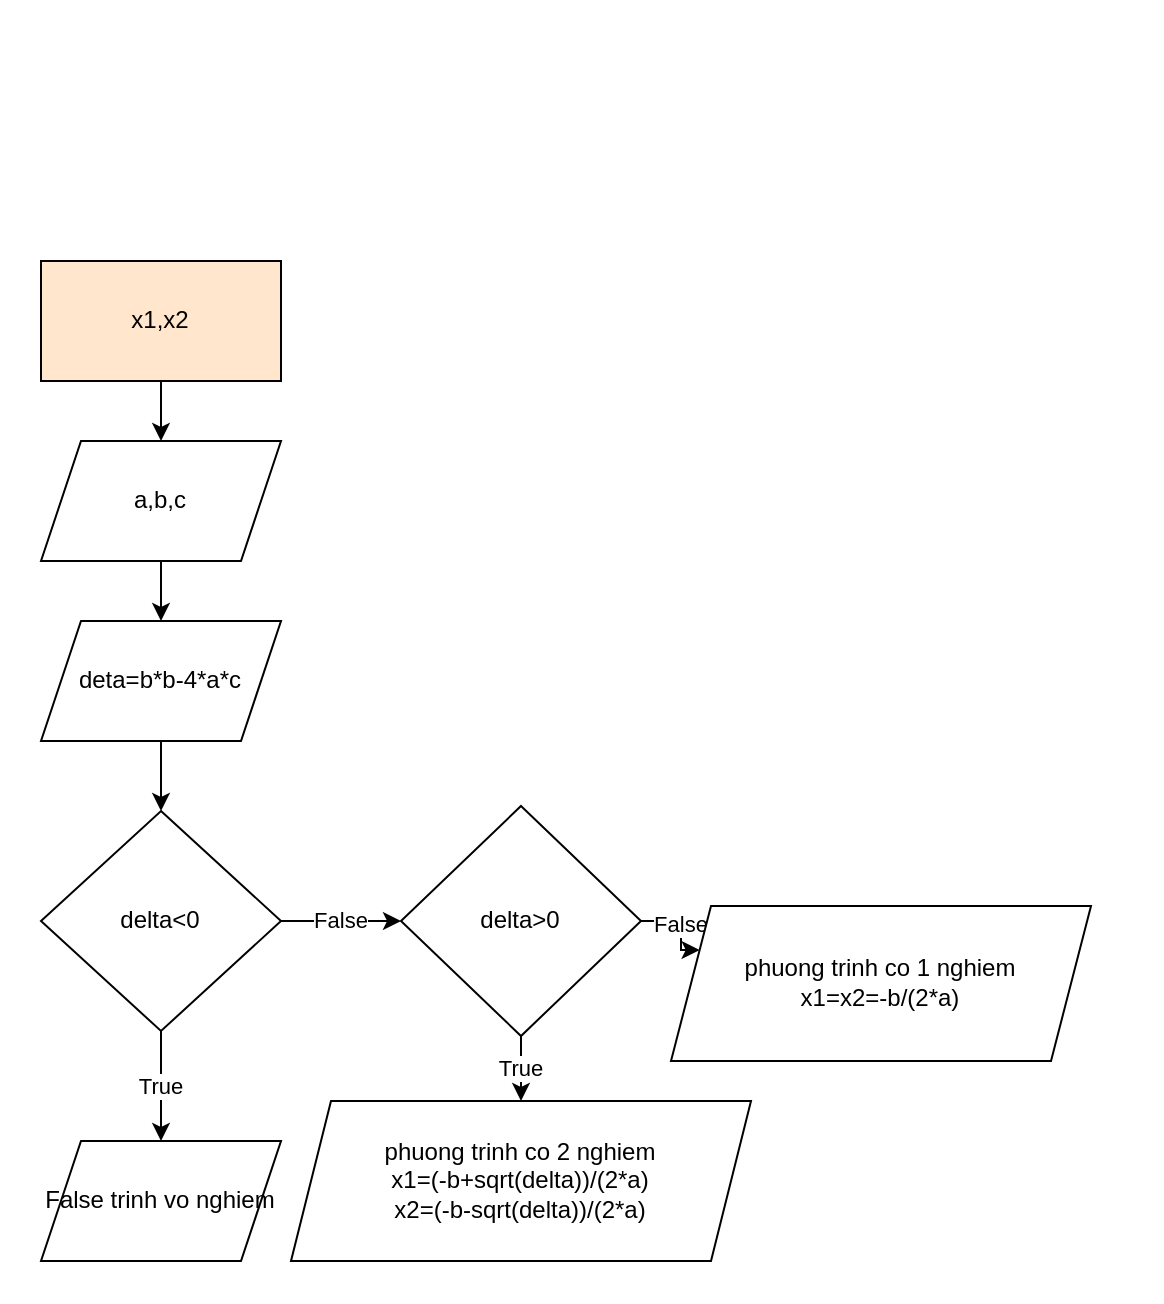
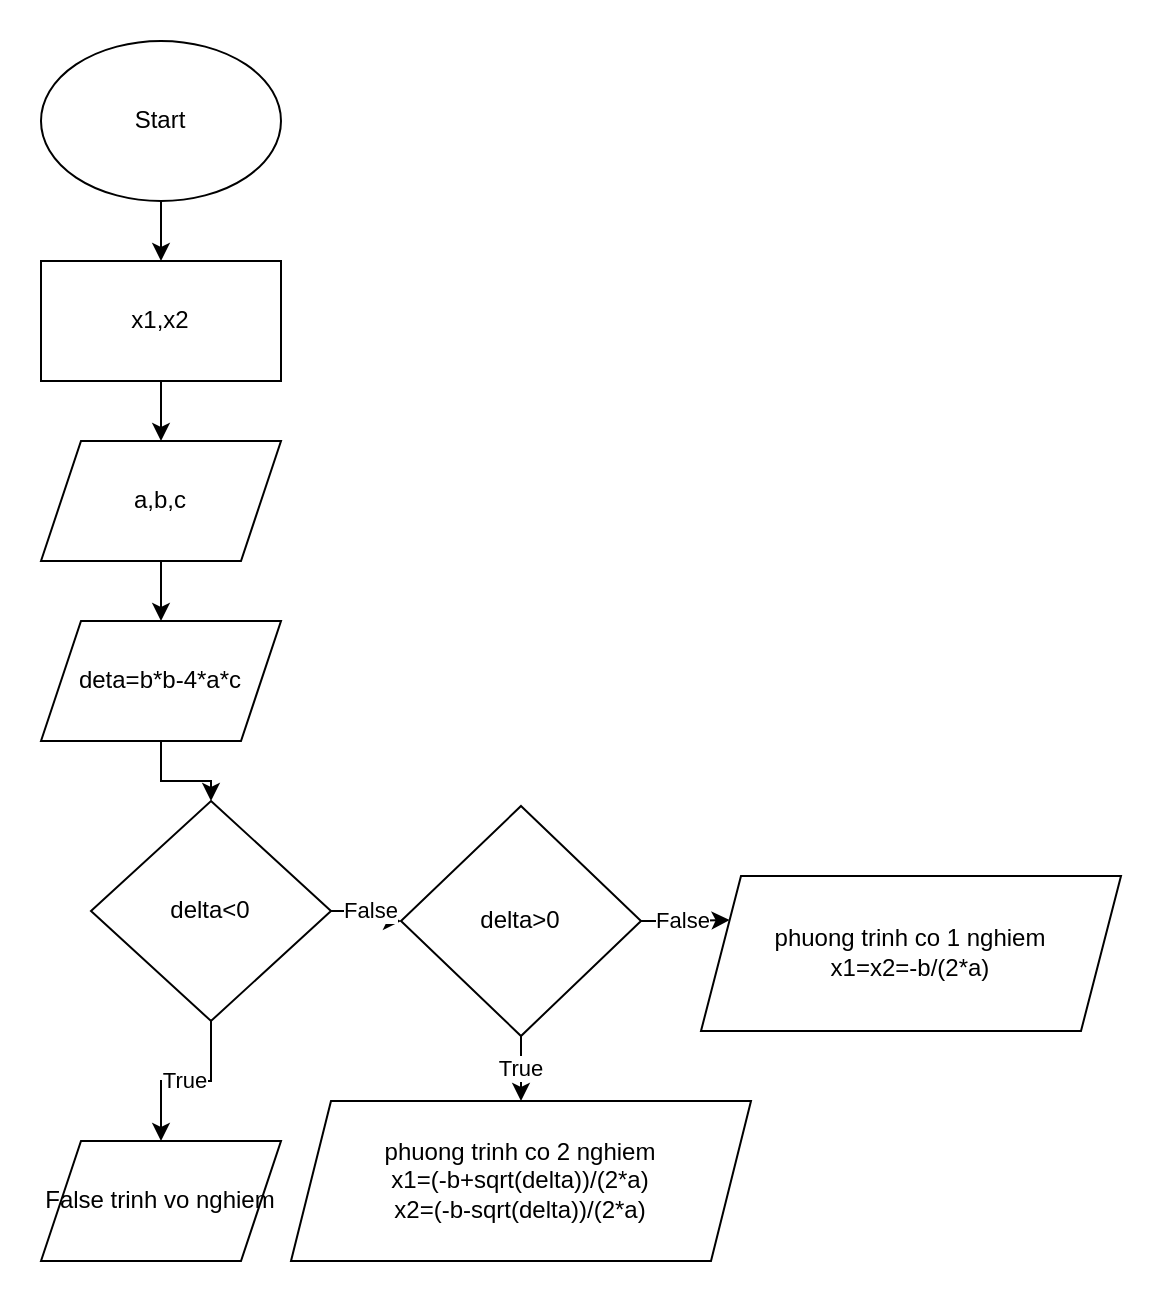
  <mxCell id="0" />
  <mxCell id="1" parent="0" />
+ <mxCell id="2" style="edgeStyle=orthogonalEdgeStyle;rounded=0;orthogonalLoop=1;jettySize=auto;html=1;entryX=0.5;entryY=0;entryDx=0;entryDy=0;" parent="1" source="3" target="18" edge="1"><mxGeometry relative="1" as="geometry" /></mxCell>
+ <mxCell id="3" value="Start" style="ellipse;whiteSpace=wrap;html=1;" parent="1" vertex="1"><mxGeometry x="20" y="20" width="120" height="80" as="geometry" /></mxCell>
  <mxCell id="4" style="edgeStyle=orthogonalEdgeStyle;rounded=0;orthogonalLoop=1;jettySize=auto;html=1;" parent="1" source="5" target="10" edge="1"><mxGeometry relative="1" as="geometry" /></mxCell>
  <mxCell id="5" value="a,b,c" style="shape=parallelogram;perimeter=parallelogramPerimeter;whiteSpace=wrap;html=1;fixedSize=1;" parent="1" vertex="1"><mxGeometry x="20" y="220" width="120" height="60" as="geometry" /></mxCell>
  <mxCell id="6" value="False" style="edgeStyle=orthogonalEdgeStyle;rounded=0;orthogonalLoop=1;jettySize=auto;html=1;" parent="1" source="8" target="13" edge="1"><mxGeometry relative="1" as="geometry" /></mxCell>
  <mxCell id="7" value="True" style="edgeStyle=orthogonalEdgeStyle;rounded=0;orthogonalLoop=1;jettySize=auto;html=1;" parent="1" source="8" target="14" edge="1"><mxGeometry relative="1" as="geometry" /></mxCell>
- <mxCell id="8" value="delta&amp;lt;0" style="rhombus;whiteSpace=wrap;html=1;" parent="1" vertex="1"><mxGeometry x="20" y="405" width="120" height="110" as="geometry" /></mxCell>
+ <mxCell id="8" value="delta&amp;lt;0" style="rhombus;whiteSpace=wrap;html=1;" parent="1" vertex="1"><mxGeometry x="45" y="400" width="120" height="110" as="geometry" /></mxCell>
  <mxCell id="9" style="edgeStyle=orthogonalEdgeStyle;rounded=0;orthogonalLoop=1;jettySize=auto;html=1;" parent="1" source="10" target="8" edge="1"><mxGeometry relative="1" as="geometry" /></mxCell>
  <mxCell id="10" value="deta=b*b-4*a*c" style="shape=parallelogram;perimeter=parallelogramPerimeter;whiteSpace=wrap;html=1;fixedSize=1;" parent="1" vertex="1"><mxGeometry x="20" y="310" width="120" height="60" as="geometry" /></mxCell>
  <mxCell id="11" value="False" style="edgeStyle=orthogonalEdgeStyle;rounded=0;orthogonalLoop=1;jettySize=auto;html=1;entryX=0;entryY=0.25;entryDx=0;entryDy=0;" parent="1" source="13" target="16" edge="1"><mxGeometry relative="1" as="geometry" /></mxCell>
  <mxCell id="12" value="True" style="edgeStyle=orthogonalEdgeStyle;rounded=0;orthogonalLoop=1;jettySize=auto;html=1;" parent="1" source="13" target="15" edge="1"><mxGeometry relative="1" as="geometry" /></mxCell>
  <mxCell id="13" value="delta&amp;gt;0" style="rhombus;whiteSpace=wrap;html=1;" parent="1" vertex="1"><mxGeometry x="200" y="402.5" width="120" height="115" as="geometry" /></mxCell>
  <mxCell id="14" value="False trinh vo nghiem" style="shape=parallelogram;perimeter=parallelogramPerimeter;whiteSpace=wrap;html=1;fixedSize=1;" parent="1" vertex="1"><mxGeometry x="20" y="570" width="120" height="60" as="geometry" /></mxCell>
  <mxCell id="15" value="phuong trinh co 2 nghiem &lt;br&gt;x1=(-b+sqrt(delta))/(2*a)&lt;br&gt;x2=(-b-sqrt(delta))/(2*a)" style="shape=parallelogram;perimeter=parallelogramPerimeter;whiteSpace=wrap;html=1;fixedSize=1;" parent="1" vertex="1"><mxGeometry x="145" y="550" width="230" height="80" as="geometry" /></mxCell>
- <mxCell id="16" value="phuong trinh co 1 nghiem&lt;br&gt;x1=x2=-b/(2*a)" style="shape=parallelogram;perimeter=parallelogramPerimeter;whiteSpace=wrap;html=1;fixedSize=1;" parent="1" vertex="1"><mxGeometry x="335" y="452.5" width="210" height="77.5" as="geometry" /></mxCell>
+ <mxCell id="16" value="phuong trinh co 1 nghiem&lt;br&gt;x1=x2=-b/(2*a)" style="shape=parallelogram;perimeter=parallelogramPerimeter;whiteSpace=wrap;html=1;fixedSize=1;" parent="1" vertex="1"><mxGeometry x="350" y="437.5" width="210" height="77.5" as="geometry" /></mxCell>
  <mxCell id="17" style="edgeStyle=orthogonalEdgeStyle;rounded=0;orthogonalLoop=1;jettySize=auto;html=1;" parent="1" source="18" target="5" edge="1"><mxGeometry relative="1" as="geometry" /></mxCell>
- <mxCell id="18" value="x1,x2" style="rounded=0;whiteSpace=wrap;html=1;fillColor=#ffe6cc;" parent="1" vertex="1"><mxGeometry x="20" y="130" width="120" height="60" as="geometry" /></mxCell>
+ <mxCell id="18" value="x1,x2" style="rounded=0;whiteSpace=wrap;html=1;" parent="1" vertex="1"><mxGeometry x="20" y="130" width="120" height="60" as="geometry" /></mxCell>
